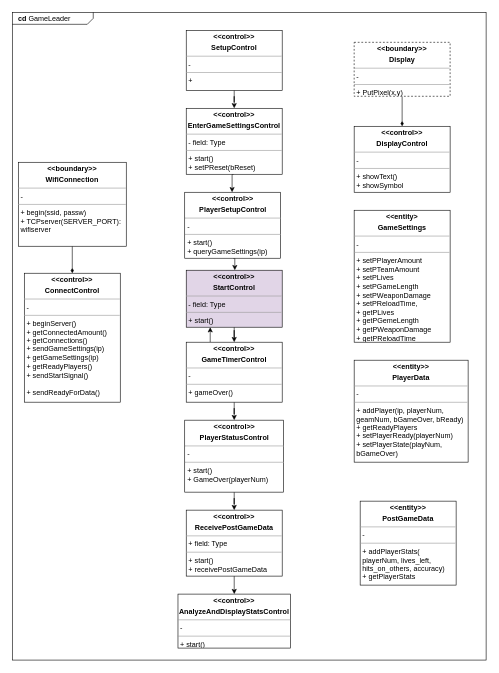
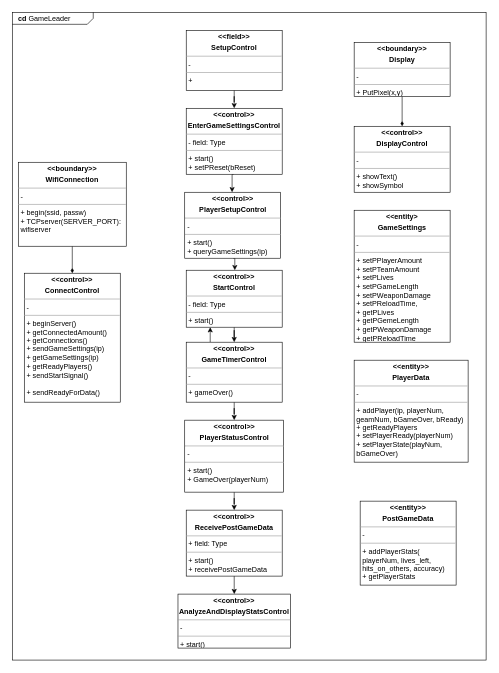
  <mxCell id="0" />
  <mxCell id="1" parent="0" />
  <mxCell id="2" value="&lt;p style=&quot;margin:0px;margin-top:4px;margin-left:10px;text-align:left;&quot;&gt;&lt;b&gt;cd &lt;/b&gt;GameLeader&lt;/p&gt;" style="html=1;shape=mxgraph.sysml.package;align=left;spacingLeft=5;verticalAlign=top;spacingTop=-3;labelX=135;html=1;overflow=fill;" parent="1" vertex="1"><mxGeometry y="20" width="790" height="1080" as="geometry" x="20" /></mxCell>
  <mxCell id="3" style="edgeStyle=orthogonalEdgeStyle;rounded=0;orthogonalLoop=1;jettySize=auto;html=1;exitX=0.5;exitY=1;exitDx=0;exitDy=0;" parent="1" source="4" target="6" edge="1"><mxGeometry relative="1" as="geometry" /></mxCell>
- <mxCell id="4" value="&lt;p style=&quot;margin:0px;margin-top:4px;text-align:center;&quot;&gt;&lt;b&gt;&amp;lt;&amp;lt;control&amp;gt;&amp;gt;&lt;/b&gt;&lt;/p&gt;&lt;p style=&quot;margin:0px;margin-top:4px;text-align:center;&quot;&gt;&lt;b&gt;SetupControl&lt;/b&gt;&lt;/p&gt;&lt;hr size=&quot;1&quot;&gt;&lt;p style=&quot;margin:0px;margin-left:4px;&quot;&gt;-&lt;/p&gt;&lt;hr size=&quot;1&quot;&gt;&lt;p style=&quot;margin:0px;margin-left:4px;&quot;&gt;+&lt;/p&gt;" style="verticalAlign=top;align=left;overflow=fill;fontSize=12;fontFamily=Helvetica;html=1;whiteSpace=wrap;" parent="1" vertex="1"><mxGeometry x="310" y="50" width="160" height="100" as="geometry" /></mxCell>
+ <mxCell id="4" value="&lt;p style=&quot;margin:0px;margin-top:4px;text-align:center;&quot;&gt;&lt;b&gt;&amp;lt;&amp;lt;field&amp;gt;&amp;gt;&lt;/b&gt;&lt;/p&gt;&lt;p style=&quot;margin:0px;margin-top:4px;text-align:center;&quot;&gt;&lt;b&gt;SetupControl&lt;/b&gt;&lt;/p&gt;&lt;hr size=&quot;1&quot;&gt;&lt;p style=&quot;margin:0px;margin-left:4px;&quot;&gt;-&lt;/p&gt;&lt;hr size=&quot;1&quot;&gt;&lt;p style=&quot;margin:0px;margin-left:4px;&quot;&gt;+&lt;/p&gt;" style="verticalAlign=top;align=left;overflow=fill;fontSize=12;fontFamily=Helvetica;html=1;whiteSpace=wrap;" parent="1" vertex="1"><mxGeometry x="310" y="50" width="160" height="100" as="geometry" /></mxCell>
  <mxCell id="5" style="edgeStyle=orthogonalEdgeStyle;rounded=0;orthogonalLoop=1;jettySize=auto;html=1;exitX=0.5;exitY=1;exitDx=0;exitDy=0;" edge="1" parent="1"><mxGeometry relative="1" as="geometry"><mxPoint x="389" y="290" as="sourcePoint" /><mxPoint x="386.488" y="320" as="targetPoint" /></mxGeometry></mxCell>
  <mxCell id="6" value="&lt;p style=&quot;margin:0px;margin-top:4px;text-align:center;&quot;&gt;&lt;b&gt;&amp;lt;&amp;lt;control&amp;gt;&amp;gt;&lt;/b&gt;&lt;/p&gt;&lt;p style=&quot;margin:0px;margin-top:4px;text-align:center;&quot;&gt;&lt;b&gt;EnterGameSettingsControl&lt;/b&gt;&lt;/p&gt;&lt;hr size=&quot;1&quot;&gt;&lt;p style=&quot;margin:0px;margin-left:4px;&quot;&gt;- field: Type&lt;/p&gt;&lt;hr size=&quot;1&quot;&gt;&lt;p style=&quot;margin:0px;margin-left:4px;&quot;&gt;+ start()&lt;/p&gt;&lt;p style=&quot;margin:0px;margin-left:4px;&quot;&gt;+ setPReset(bReset)&lt;/p&gt;" style="verticalAlign=top;align=left;overflow=fill;fontSize=12;fontFamily=Helvetica;html=1;whiteSpace=wrap;" parent="1" vertex="1"><mxGeometry x="310" y="180" width="160" height="110" as="geometry" /></mxCell>
  <mxCell id="7" style="edgeStyle=orthogonalEdgeStyle;rounded=0;orthogonalLoop=1;jettySize=auto;html=1;exitX=0.5;exitY=1;exitDx=0;exitDy=0;" edge="1" parent="1" source="8" target="13"><mxGeometry relative="1" as="geometry" /></mxCell>
- <mxCell id="8" value="&lt;p style=&quot;margin:0px;margin-top:4px;text-align:center;&quot;&gt;&lt;b&gt;&amp;lt;&amp;lt;control&amp;gt;&amp;gt;&lt;/b&gt;&lt;/p&gt;&lt;p style=&quot;margin:0px;margin-top:4px;text-align:center;&quot;&gt;&lt;b&gt;StartControl&lt;/b&gt;&lt;/p&gt;&lt;hr size=&quot;1&quot;&gt;&lt;p style=&quot;margin:0px;margin-left:4px;&quot;&gt;- field: Type&lt;/p&gt;&lt;hr size=&quot;1&quot;&gt;&lt;p style=&quot;margin:0px;margin-left:4px;&quot;&gt;+ start()&lt;/p&gt;" style="verticalAlign=top;align=left;overflow=fill;fontSize=12;fontFamily=Helvetica;html=1;whiteSpace=wrap;fillColor=#e1d5e7;" vertex="1" parent="1"><mxGeometry x="310" y="450" width="160" height="95" as="geometry" /></mxCell>
+ <mxCell id="8" value="&lt;p style=&quot;margin:0px;margin-top:4px;text-align:center;&quot;&gt;&lt;b&gt;&amp;lt;&amp;lt;control&amp;gt;&amp;gt;&lt;/b&gt;&lt;/p&gt;&lt;p style=&quot;margin:0px;margin-top:4px;text-align:center;&quot;&gt;&lt;b&gt;StartControl&lt;/b&gt;&lt;/p&gt;&lt;hr size=&quot;1&quot;&gt;&lt;p style=&quot;margin:0px;margin-left:4px;&quot;&gt;- field: Type&lt;/p&gt;&lt;hr size=&quot;1&quot;&gt;&lt;p style=&quot;margin:0px;margin-left:4px;&quot;&gt;+ start()&lt;/p&gt;" style="verticalAlign=top;align=left;overflow=fill;fontSize=12;fontFamily=Helvetica;html=1;whiteSpace=wrap;" vertex="1" parent="1"><mxGeometry x="310" y="450" width="160" height="95" as="geometry" /></mxCell>
  <mxCell id="9" style="edgeStyle=orthogonalEdgeStyle;rounded=0;orthogonalLoop=1;jettySize=auto;html=1;exitX=0.5;exitY=1;exitDx=0;exitDy=0;" edge="1" parent="1" source="10" target="15"><mxGeometry relative="1" as="geometry" /></mxCell>
  <mxCell id="10" value="&lt;p style=&quot;margin:0px;margin-top:4px;text-align:center;&quot;&gt;&lt;b&gt;&amp;lt;&amp;lt;control&amp;gt;&amp;gt;&lt;/b&gt;&lt;/p&gt;&lt;p style=&quot;margin:0px;margin-top:4px;text-align:center;&quot;&gt;&lt;b&gt;PlayerStatusControl&lt;/b&gt;&lt;/p&gt;&lt;hr size=&quot;1&quot;&gt;&lt;p style=&quot;margin:0px;margin-left:4px;&quot;&gt;-&lt;/p&gt;&lt;hr size=&quot;1&quot;&gt;&lt;p style=&quot;margin:0px;margin-left:4px;&quot;&gt;+ start()&lt;/p&gt;&lt;p style=&quot;margin:0px;margin-left:4px;&quot;&gt;+ GameOver(playerNum)&lt;br&gt;&lt;/p&gt;" style="verticalAlign=top;align=left;overflow=fill;fontSize=12;fontFamily=Helvetica;html=1;whiteSpace=wrap;" vertex="1" parent="1"><mxGeometry x="307.5" y="700" width="165" height="120" as="geometry" /></mxCell>
  <mxCell id="11" style="edgeStyle=orthogonalEdgeStyle;rounded=0;orthogonalLoop=1;jettySize=auto;html=1;exitX=0.25;exitY=0;exitDx=0;exitDy=0;entryX=0.25;entryY=1;entryDx=0;entryDy=0;" edge="1" parent="1" source="13" target="8"><mxGeometry relative="1" as="geometry" /></mxCell>
  <mxCell id="12" style="edgeStyle=orthogonalEdgeStyle;rounded=0;orthogonalLoop=1;jettySize=auto;html=1;exitX=0.5;exitY=1;exitDx=0;exitDy=0;" edge="1" parent="1" source="13" target="10"><mxGeometry relative="1" as="geometry" /></mxCell>
  <mxCell id="13" value="&lt;p style=&quot;margin:0px;margin-top:4px;text-align:center;&quot;&gt;&lt;b&gt;&amp;lt;&amp;lt;control&amp;gt;&amp;gt;&lt;/b&gt;&lt;/p&gt;&lt;p style=&quot;margin:0px;margin-top:4px;text-align:center;&quot;&gt;&lt;b&gt;GameTimerControl&lt;/b&gt;&lt;/p&gt;&lt;hr size=&quot;1&quot;&gt;&lt;p style=&quot;margin:0px;margin-left:4px;&quot;&gt;-&lt;/p&gt;&lt;hr size=&quot;1&quot;&gt;&lt;p style=&quot;margin:0px;margin-left:4px;&quot;&gt;+ gameOver()&lt;/p&gt;" style="verticalAlign=top;align=left;overflow=fill;fontSize=12;fontFamily=Helvetica;html=1;whiteSpace=wrap;" vertex="1" parent="1"><mxGeometry x="310" y="570" width="160" height="100" as="geometry" /></mxCell>
  <mxCell id="14" style="edgeStyle=orthogonalEdgeStyle;rounded=0;orthogonalLoop=1;jettySize=auto;html=1;exitX=0.5;exitY=1;exitDx=0;exitDy=0;" edge="1" parent="1" source="15" target="16"><mxGeometry relative="1" as="geometry" /></mxCell>
  <mxCell id="15" value="&lt;p style=&quot;margin:0px;margin-top:4px;text-align:center;&quot;&gt;&lt;b&gt;&amp;lt;&amp;lt;control&amp;gt;&amp;gt;&lt;/b&gt;&lt;/p&gt;&lt;p style=&quot;margin:0px;margin-top:4px;text-align:center;&quot;&gt;&lt;b&gt;ReceivePostGameData&lt;/b&gt;&lt;/p&gt;&lt;hr size=&quot;1&quot;&gt;&lt;p style=&quot;margin:0px;margin-left:4px;&quot;&gt;+ field: Type&lt;/p&gt;&lt;hr size=&quot;1&quot;&gt;&lt;p style=&quot;margin:0px;margin-left:4px;&quot;&gt;+ start()&lt;/p&gt;&lt;p style=&quot;margin:0px;margin-left:4px;&quot;&gt;+ receivePostGameData&lt;/p&gt;" style="verticalAlign=top;align=left;overflow=fill;fontSize=12;fontFamily=Helvetica;html=1;whiteSpace=wrap;" vertex="1" parent="1"><mxGeometry x="310" y="850" width="160" height="110" as="geometry" /></mxCell>
  <mxCell id="16" value="&lt;p style=&quot;margin:0px;margin-top:4px;text-align:center;&quot;&gt;&lt;b&gt;&amp;lt;&amp;lt;control&amp;gt;&amp;gt;&lt;/b&gt;&lt;/p&gt;&lt;p style=&quot;margin:0px;margin-top:4px;text-align:center;&quot;&gt;&lt;b&gt;AnalyzeAndDisplayStatsControl&lt;/b&gt;&lt;/p&gt;&lt;hr size=&quot;1&quot;&gt;&lt;p style=&quot;margin:0px;margin-left:4px;&quot;&gt;-&lt;/p&gt;&lt;hr size=&quot;1&quot;&gt;&lt;p style=&quot;margin:0px;margin-left:4px;&quot;&gt;+ start()&lt;/p&gt;" style="verticalAlign=top;align=left;overflow=fill;fontSize=12;fontFamily=Helvetica;html=1;whiteSpace=wrap;" vertex="1" parent="1"><mxGeometry x="296.25" y="990" width="187.5" height="90" as="geometry" /></mxCell>
  <mxCell id="17" style="edgeStyle=orthogonalEdgeStyle;rounded=0;orthogonalLoop=1;jettySize=auto;html=1;exitX=0.5;exitY=0;exitDx=0;exitDy=0;startArrow=diamondThin;startFill=1;endArrow=none;endFill=0;" edge="1" parent="1" source="18" target="21"><mxGeometry relative="1" as="geometry" /></mxCell>
  <mxCell id="18" value="&lt;p style=&quot;margin:0px;margin-top:4px;text-align:center;&quot;&gt;&lt;b&gt;&amp;lt;&amp;lt;control&amp;gt;&amp;gt;&lt;/b&gt;&lt;/p&gt;&lt;p style=&quot;margin:0px;margin-top:4px;text-align:center;&quot;&gt;&lt;b&gt;ConnectControl&lt;/b&gt;&lt;/p&gt;&lt;hr size=&quot;1&quot;&gt;&lt;p style=&quot;margin:0px;margin-left:4px;&quot;&gt;-&lt;/p&gt;&lt;hr size=&quot;1&quot;&gt;&lt;p style=&quot;margin:0px;margin-left:4px;&quot;&gt;+ beginServer()&lt;/p&gt;&lt;p style=&quot;margin:0px;margin-left:4px;&quot;&gt;+ getConnectedAmount()&lt;/p&gt;&lt;p style=&quot;margin:0px;margin-left:4px;&quot;&gt;+ getConnections()&lt;/p&gt;&lt;p style=&quot;margin:0px;margin-left:4px;&quot;&gt;+ sendGameSettings(ip)&lt;/p&gt;&lt;p style=&quot;margin:0px;margin-left:4px;&quot;&gt;+ getGameSettings(ip)&lt;/p&gt;&lt;p style=&quot;margin:0px;margin-left:4px;&quot;&gt;+ getReadyPlayers()&lt;/p&gt;&lt;p style=&quot;margin:0px;margin-left:4px;&quot;&gt;+ sendStartSignal()&lt;/p&gt;&lt;p style=&quot;margin:0px;margin-left:4px;&quot;&gt;&lt;br&gt;&lt;/p&gt;&lt;p style=&quot;margin:0px;margin-left:4px;&quot;&gt;+ sendReadyForData()&lt;/p&gt;" style="verticalAlign=top;align=left;overflow=fill;fontSize=12;fontFamily=Helvetica;html=1;whiteSpace=wrap;" vertex="1" parent="1"><mxGeometry x="40" y="455" width="160" height="215" as="geometry" /></mxCell>
  <mxCell id="19" style="edgeStyle=orthogonalEdgeStyle;rounded=0;orthogonalLoop=1;jettySize=auto;html=1;exitX=0.5;exitY=1;exitDx=0;exitDy=0;" edge="1" parent="1"><mxGeometry relative="1" as="geometry"><mxPoint x="388.5" y="430" as="sourcePoint" /><mxPoint x="391" y="450" as="targetPoint" /></mxGeometry></mxCell>
  <mxCell id="20" value="&lt;p style=&quot;margin:0px;margin-top:4px;text-align:center;&quot;&gt;&lt;b&gt;&amp;lt;&amp;lt;control&amp;gt;&amp;gt;&lt;/b&gt;&lt;/p&gt;&lt;p style=&quot;margin:0px;margin-top:4px;text-align:center;&quot;&gt;&lt;b&gt;PlayerSetupControl&lt;/b&gt;&lt;/p&gt;&lt;hr size=&quot;1&quot;&gt;&lt;p style=&quot;margin:0px;margin-left:4px;&quot;&gt;-&lt;/p&gt;&lt;hr size=&quot;1&quot;&gt;&lt;p style=&quot;margin:0px;margin-left:4px;&quot;&gt;+ start()&lt;/p&gt;&lt;p style=&quot;margin:0px;margin-left:4px;&quot;&gt;+ queryGameSettings(ip)&lt;/p&gt;" style="verticalAlign=top;align=left;overflow=fill;fontSize=12;fontFamily=Helvetica;html=1;whiteSpace=wrap;" vertex="1" parent="1"><mxGeometry x="307.5" y="320" width="160" height="110" as="geometry" /></mxCell>
  <mxCell id="21" value="&lt;p style=&quot;margin:0px;margin-top:4px;text-align:center;&quot;&gt;&lt;b&gt;&amp;lt;&amp;lt;boundary&amp;gt;&amp;gt;&lt;/b&gt;&lt;/p&gt;&lt;p style=&quot;margin:0px;margin-top:4px;text-align:center;&quot;&gt;&lt;b&gt;WifiConnection&lt;/b&gt;&lt;/p&gt;&lt;hr size=&quot;1&quot;&gt;&lt;p style=&quot;margin:0px;margin-left:4px;&quot;&gt;-&lt;/p&gt;&lt;hr size=&quot;1&quot;&gt;&lt;p style=&quot;margin:0px;margin-left:4px;&quot;&gt;+ begin(ssid, passw)&lt;/p&gt;&lt;p style=&quot;margin:0px;margin-left:4px;&quot;&gt;+ TCPserver(SERVER_PORT): wifiserver&lt;/p&gt;" style="verticalAlign=top;align=left;overflow=fill;fontSize=12;fontFamily=Helvetica;html=1;whiteSpace=wrap;" vertex="1" parent="1"><mxGeometry x="30" y="270" width="180" height="140" as="geometry" /></mxCell>
  <mxCell id="22" value="&lt;p style=&quot;margin:0px;margin-top:4px;text-align:center;&quot;&gt;&lt;b&gt;&amp;lt;&amp;lt;control&amp;gt;&amp;gt;&lt;/b&gt;&lt;/p&gt;&lt;p style=&quot;margin:0px;margin-top:4px;text-align:center;&quot;&gt;&lt;b&gt;DisplayControl&lt;/b&gt;&lt;/p&gt;&lt;hr size=&quot;1&quot;&gt;&lt;p style=&quot;margin:0px;margin-left:4px;&quot;&gt;-&lt;/p&gt;&lt;hr size=&quot;1&quot;&gt;&lt;p style=&quot;margin:0px;margin-left:4px;&quot;&gt;+ showText()&lt;/p&gt;&lt;p style=&quot;margin:0px;margin-left:4px;&quot;&gt;+ showSymbol&lt;/p&gt;" style="verticalAlign=top;align=left;overflow=fill;fontSize=12;fontFamily=Helvetica;html=1;whiteSpace=wrap;" vertex="1" parent="1"><mxGeometry x="590" y="210" width="160" height="110" as="geometry" /></mxCell>
  <mxCell id="23" value="&lt;p style=&quot;margin:0px;margin-top:4px;text-align:center;&quot;&gt;&lt;b&gt;&amp;lt;&amp;lt;entity&amp;gt;&lt;/b&gt;&lt;/p&gt;&lt;p style=&quot;margin:0px;margin-top:4px;text-align:center;&quot;&gt;&lt;b&gt;GameSettings&lt;/b&gt;&lt;/p&gt;&lt;hr size=&quot;1&quot;&gt;&lt;p style=&quot;margin:0px;margin-left:4px;&quot;&gt;-&lt;/p&gt;&lt;hr size=&quot;1&quot;&gt;&lt;p style=&quot;margin:0px;margin-left:4px;&quot;&gt;+ setPPlayerAmount&lt;/p&gt;&lt;p style=&quot;margin:0px;margin-left:4px;&quot;&gt;+ setPTeamAmount&lt;/p&gt;&lt;p style=&quot;margin:0px;margin-left:4px;&quot;&gt;+ setPLives&lt;/p&gt;&lt;p style=&quot;margin:0px;margin-left:4px;&quot;&gt;+ setPGameLength&lt;/p&gt;&lt;p style=&quot;margin:0px;margin-left:4px;&quot;&gt;+ setPWeaponDamage&lt;/p&gt;&lt;p style=&quot;margin:0px;margin-left:4px;&quot;&gt;+ setPReloadTime,&lt;/p&gt;&lt;p style=&quot;margin:0px;margin-left:4px;&quot;&gt;+ getPLives&lt;/p&gt;&lt;p style=&quot;margin:0px;margin-left:4px;&quot;&gt;+ getPGemeLength&lt;/p&gt;&lt;p style=&quot;margin:0px;margin-left:4px;&quot;&gt;+ getPWeaponDamage&lt;/p&gt;&lt;p style=&quot;margin:0px;margin-left:4px;&quot;&gt;+ getPReloadTime&lt;/p&gt;" style="verticalAlign=top;align=left;overflow=fill;fontSize=12;fontFamily=Helvetica;html=1;whiteSpace=wrap;" vertex="1" parent="1"><mxGeometry x="590" y="350" width="160" height="220" as="geometry" /></mxCell>
  <mxCell id="24" value="&lt;p style=&quot;margin:0px;margin-top:4px;text-align:center;&quot;&gt;&lt;b&gt;&amp;lt;&amp;lt;entity&amp;gt;&amp;gt;&lt;/b&gt;&lt;/p&gt;&lt;p style=&quot;margin:0px;margin-top:4px;text-align:center;&quot;&gt;&lt;b&gt;PlayerData&lt;/b&gt;&lt;/p&gt;&lt;hr size=&quot;1&quot;&gt;&lt;p style=&quot;margin:0px;margin-left:4px;&quot;&gt;-&lt;/p&gt;&lt;hr size=&quot;1&quot;&gt;&lt;p style=&quot;margin:0px;margin-left:4px;&quot;&gt;+ addPlayer(ip, playerNum, geamNum, bGameOver, bReady)&lt;/p&gt;&lt;p style=&quot;margin:0px;margin-left:4px;&quot;&gt;+ getReadyPlayers&lt;/p&gt;&lt;p style=&quot;margin:0px;margin-left:4px;&quot;&gt;+ setPlayerReady(playerNum)&lt;/p&gt;&lt;p style=&quot;margin:0px;margin-left:4px;&quot;&gt;+ setPlayerState(playNum, bGameOver)&lt;/p&gt;" style="verticalAlign=top;align=left;overflow=fill;fontSize=12;fontFamily=Helvetica;html=1;whiteSpace=wrap;" vertex="1" parent="1"><mxGeometry x="590" y="600" width="190" height="170" as="geometry" /></mxCell>
  <mxCell id="25" value="&lt;p style=&quot;margin:0px;margin-top:4px;text-align:center;&quot;&gt;&lt;b&gt;&amp;lt;&amp;lt;entity&amp;gt;&amp;gt;&lt;/b&gt;&lt;/p&gt;&lt;p style=&quot;margin:0px;margin-top:4px;text-align:center;&quot;&gt;&lt;b&gt;PostGameData&lt;/b&gt;&lt;/p&gt;&lt;hr size=&quot;1&quot;&gt;&lt;p style=&quot;margin:0px;margin-left:4px;&quot;&gt;-&lt;/p&gt;&lt;hr size=&quot;1&quot;&gt;&lt;p style=&quot;margin:0px;margin-left:4px;&quot;&gt;+ addPlayerStats( playerNum, lives_left, hits_on_others, accuracy)&lt;/p&gt;&lt;p style=&quot;margin:0px;margin-left:4px;&quot;&gt;+ getPlayerStats&lt;/p&gt;" style="verticalAlign=top;align=left;overflow=fill;fontSize=12;fontFamily=Helvetica;html=1;whiteSpace=wrap;" vertex="1" parent="1"><mxGeometry x="600" y="835" width="160" height="140" as="geometry" /></mxCell>
  <mxCell id="26" style="edgeStyle=orthogonalEdgeStyle;rounded=0;orthogonalLoop=1;jettySize=auto;html=1;exitX=0.5;exitY=1;exitDx=0;exitDy=0;endArrow=diamondThin;endFill=1;" edge="1" parent="1" source="27" target="22"><mxGeometry relative="1" as="geometry" /></mxCell>
- <mxCell id="27" value="&lt;p style=&quot;margin:0px;margin-top:4px;text-align:center;&quot;&gt;&lt;b&gt;&amp;lt;&amp;lt;boundary&amp;gt;&amp;gt;&lt;/b&gt;&lt;/p&gt;&lt;p style=&quot;margin:0px;margin-top:4px;text-align:center;&quot;&gt;&lt;b&gt;Display&lt;/b&gt;&lt;/p&gt;&lt;hr size=&quot;1&quot;&gt;&lt;p style=&quot;margin:0px;margin-left:4px;&quot;&gt;-&lt;/p&gt;&lt;hr size=&quot;1&quot;&gt;&lt;p style=&quot;margin:0px;margin-left:4px;&quot;&gt;+ PutPixel(x,y)&lt;/p&gt;" style="verticalAlign=top;align=left;overflow=fill;fontSize=12;fontFamily=Helvetica;html=1;whiteSpace=wrap;dashed=1;" vertex="1" parent="1"><mxGeometry x="590" y="70" width="160" height="90" as="geometry" /></mxCell>
+ <mxCell id="27" value="&lt;p style=&quot;margin:0px;margin-top:4px;text-align:center;&quot;&gt;&lt;b&gt;&amp;lt;&amp;lt;boundary&amp;gt;&amp;gt;&lt;/b&gt;&lt;/p&gt;&lt;p style=&quot;margin:0px;margin-top:4px;text-align:center;&quot;&gt;&lt;b&gt;Display&lt;/b&gt;&lt;/p&gt;&lt;hr size=&quot;1&quot;&gt;&lt;p style=&quot;margin:0px;margin-left:4px;&quot;&gt;-&lt;/p&gt;&lt;hr size=&quot;1&quot;&gt;&lt;p style=&quot;margin:0px;margin-left:4px;&quot;&gt;+ PutPixel(x,y)&lt;/p&gt;" style="verticalAlign=top;align=left;overflow=fill;fontSize=12;fontFamily=Helvetica;html=1;whiteSpace=wrap;" vertex="1" parent="1"><mxGeometry x="590" y="70" width="160" height="90" as="geometry" /></mxCell>
